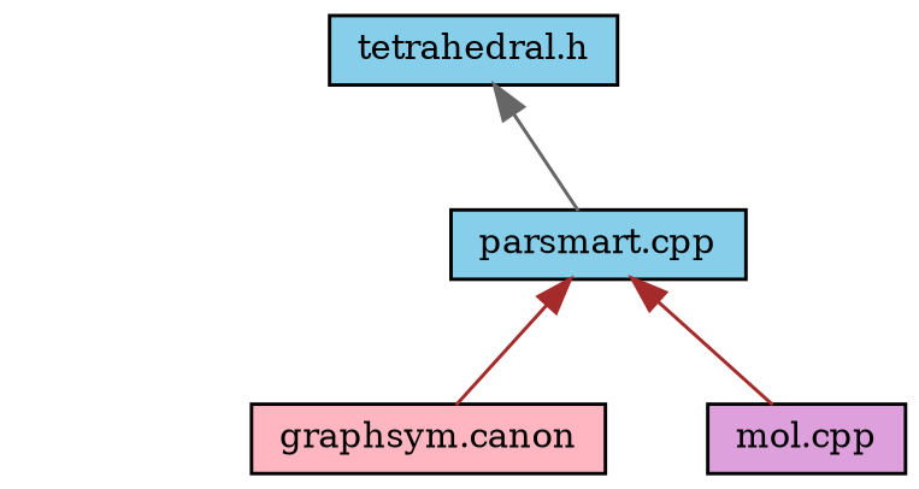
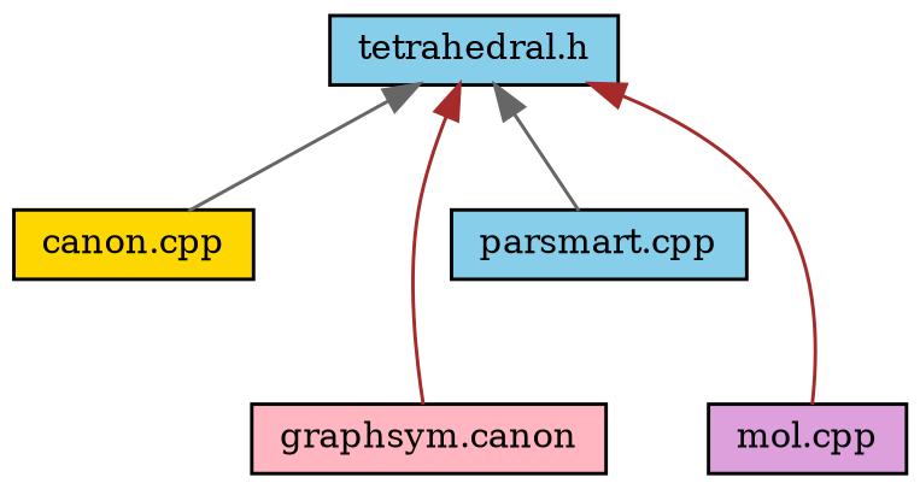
  digraph {
    fontname="DejaVu Serif"
    node [color=black fillcolor=skyblue fontname="DejaVu Serif" fontsize=10 shape=record style=filled]
    edge [color=gray40 dir=back fontname="DejaVu Serif" fontsize=10 labelfontname=FreeSans labelfontsize=10 style=solid]
    n1 [fontcolor=black height=0.2 label="tetrahedral.h" width=0.4]
+   n2 [fillcolor=gold height=0.2 label="canon.cpp" width=0.4]
    n3 [fillcolor=lightpink height=0.2 label="graphsym.canon" width=0.4]
    n4 [fillcolor=plum height=0.2 label="mol.cpp" width=0.4]
    n5 [height=0.2 label="parsmart.cpp" width=0.4]
-   n5 -> n3 [color=brown]
-   n5 -> n4 [color=brown]
+   n1 -> n2
+   n1 -> n3 [color=brown]
+   n1 -> n4 [color=brown]
    n1 -> n5
  }
